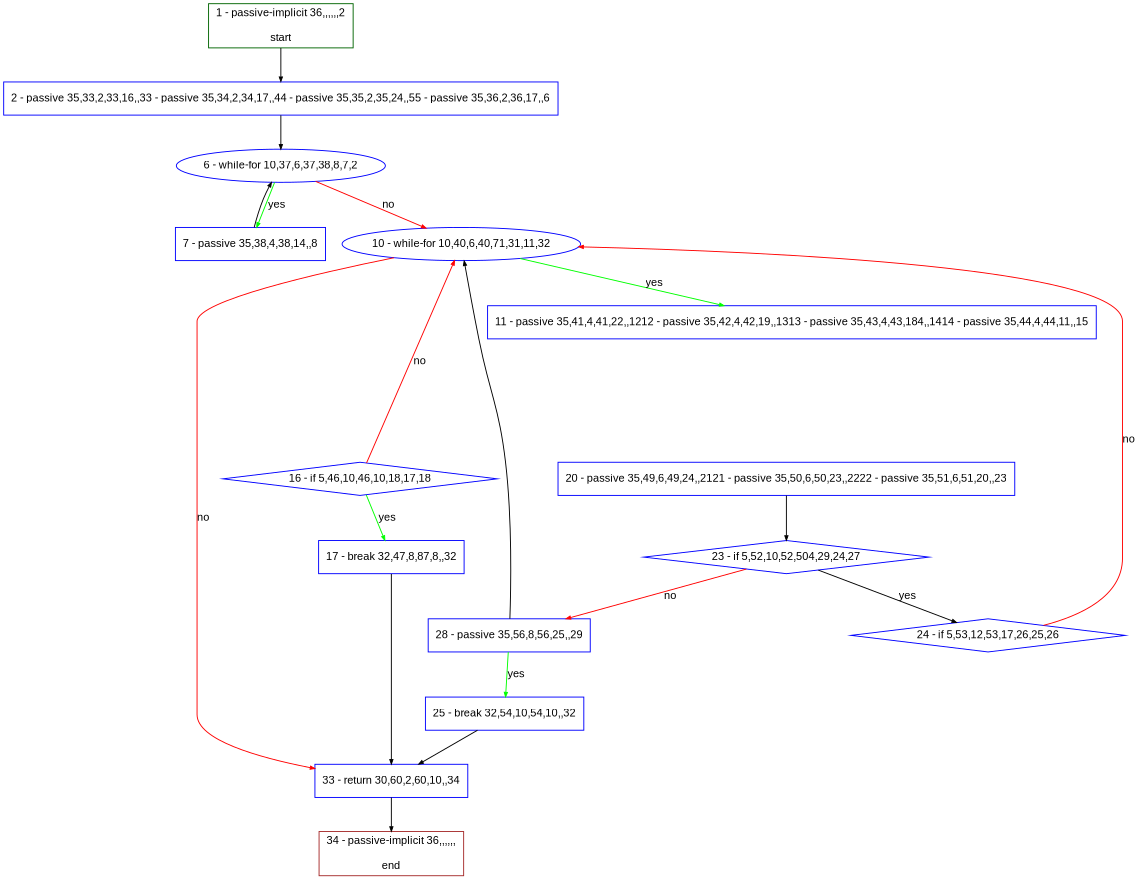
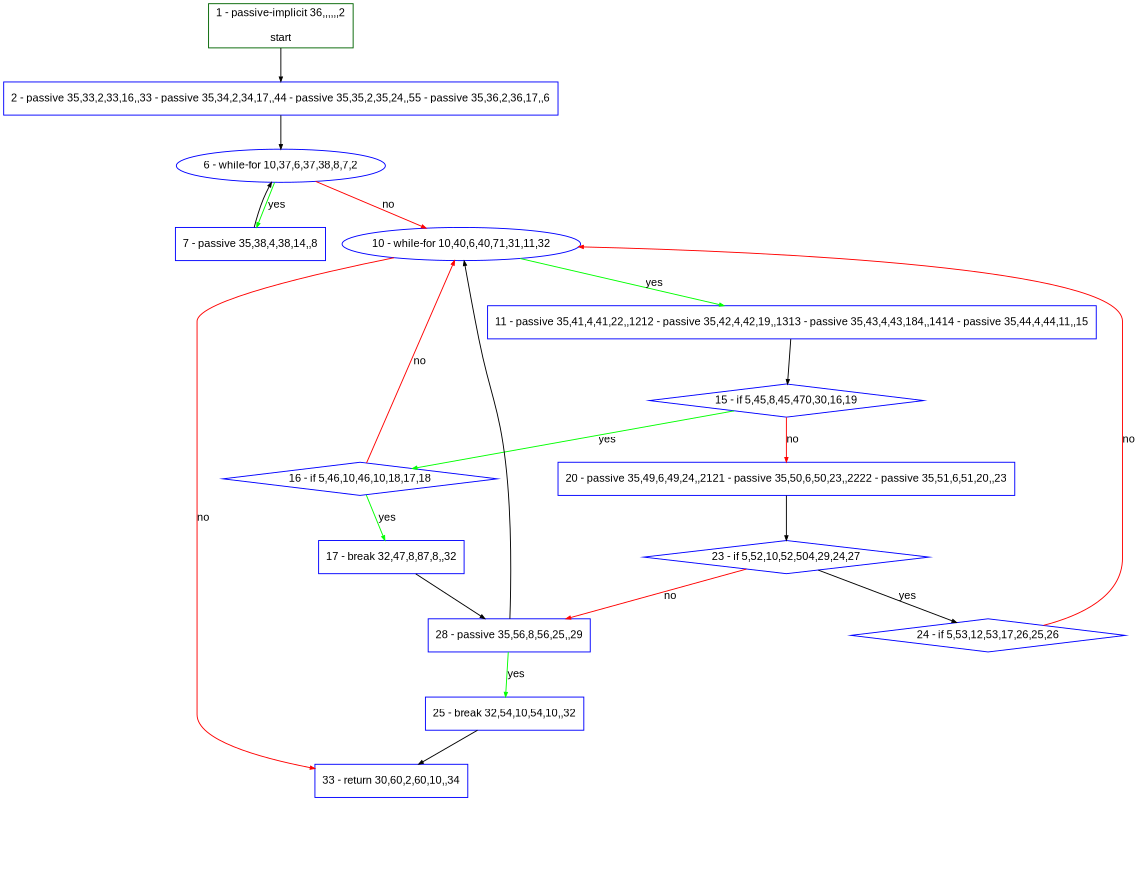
  digraph {
    bgcolor=white
    compound=true
    fillcolor="#FFFFCC"
    fontname=Arial
    fontsize=12
    pack=true
    packmode=clust
    style="rounded,filled"
    node [color="#0000ff" compound=true fillcolor="#ffffff" fixedsize=false fontname=Arial fontsize=12 node_initialized=no shape=box style=filled]
    edge [arrowhead=normal arrowsize=0.5 arrowtail=none color="#000000" compound=true dir=forward fontcolor=black fontname=Arial fontsize=12]
    n1 [label="2 - passive 35,33,2,33,16,,33 - passive 35,34,2,34,17,,44 - passive 35,35,2,35,24,,55 - passive 35,36,2,36,17,,6"]
    n2 [label="6 - while-for 10,37,6,37,38,8,7,2" shape=oval]
    n3 [label="7 - passive 35,38,4,38,14,,8"]
    n4 [label="10 - while-for 10,40,6,40,71,31,11,32" shape=oval]
    n5 [color="#006400" label="1 - passive-implicit 36,,,,,,2\n\nstart"]
    n6 [label="11 - passive 35,41,4,41,22,,1212 - passive 35,42,4,42,19,,1313 - passive 35,43,4,43,184,,1414 - passive 35,44,4,44,11,,15"]
    n7 [label="33 - return 30,60,2,60,10,,34"]
-   n9 [color="#a52a2a" label="34 - passive-implicit 36,,,,,,\n\nend"]
+   n8 [label="15 - if 5,45,8,45,470,30,16,19" shape=diamond]
    n10 [label="16 - if 5,46,10,46,10,18,17,18" shape=diamond]
    n11 [label="20 - passive 35,49,6,49,24,,2121 - passive 35,50,6,50,23,,2222 - passive 35,51,6,51,20,,23"]
    n12 [label="17 - break 32,47,8,87,8,,32"]
    n13 [label="23 - if 5,52,10,52,504,29,24,27" shape=diamond]
    n14 [label="24 - if 5,53,12,53,17,26,25,26" shape=diamond]
    n15 [label="28 - passive 35,56,8,56,25,,29"]
    n16 [label="25 - break 32,54,10,54,10,,32"]
    n1 -> n2
    n2 -> n3 [color="#00ff00" label=yes]
    n2 -> n4 [color="#ff0000" label=no]
    n3 -> n2
    n4 -> n6 [color="#00ff00" label=yes]
    n4 -> n7 [color="#ff0000" label=no]
    n5 -> n1
-   n7 -> n9
+   n6 -> n8
+   n8 -> n10 [color="#00ff00" label=yes]
+   n8 -> n11 [color="#ff0000" label=no]
    n10 -> n4 [color="#ff0000" label=no]
    n10 -> n12 [color="#00ff00" label=yes]
    n11 -> n13
-   n12 -> n7
+   n12 -> n15
    n13 -> n14 [label=yes]
    n13 -> n15 [color="#ff0000" label=no]
    n14 -> n4 [color="#ff0000" label=no]
    n15 -> n4
    n15 -> n16 [color="#00ff00" label=yes]
    n16 -> n7
  }
